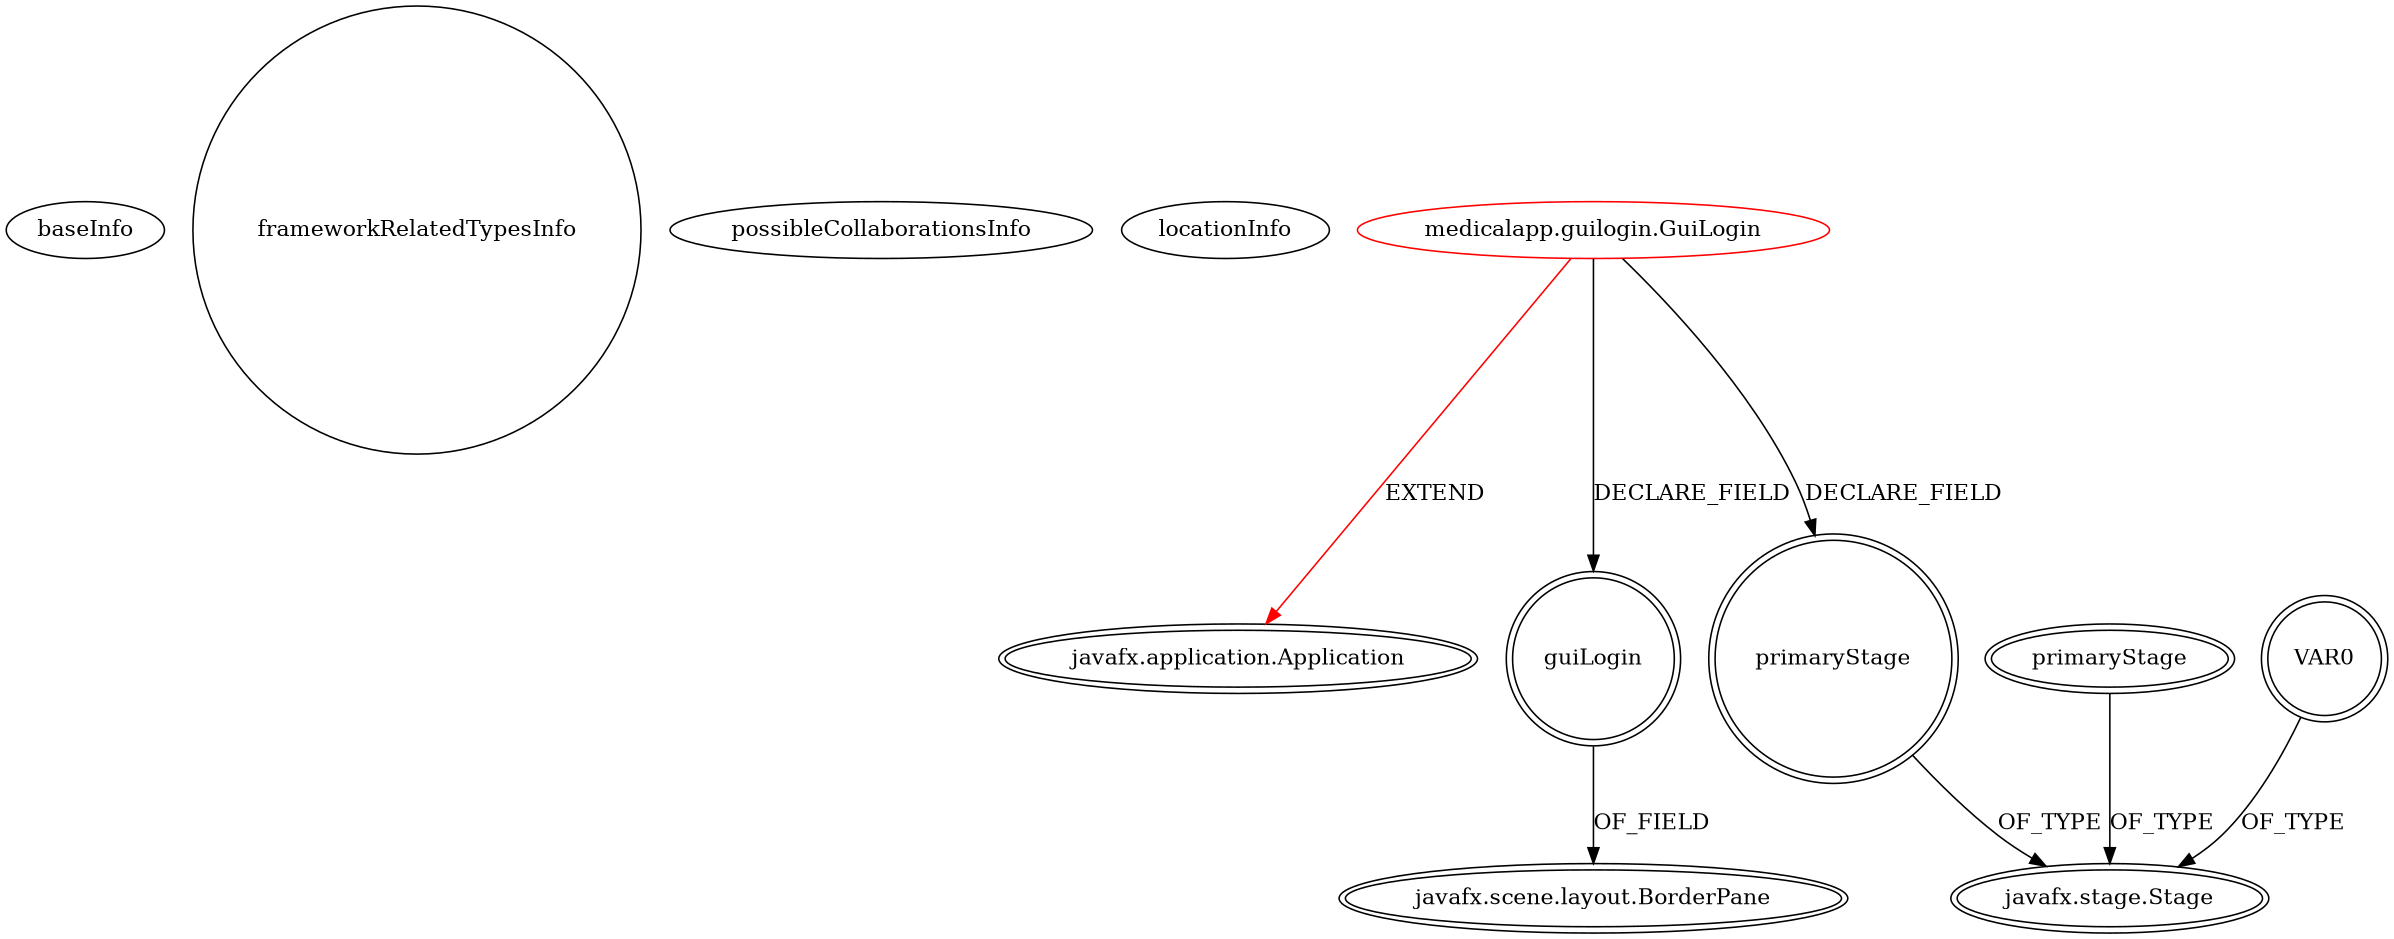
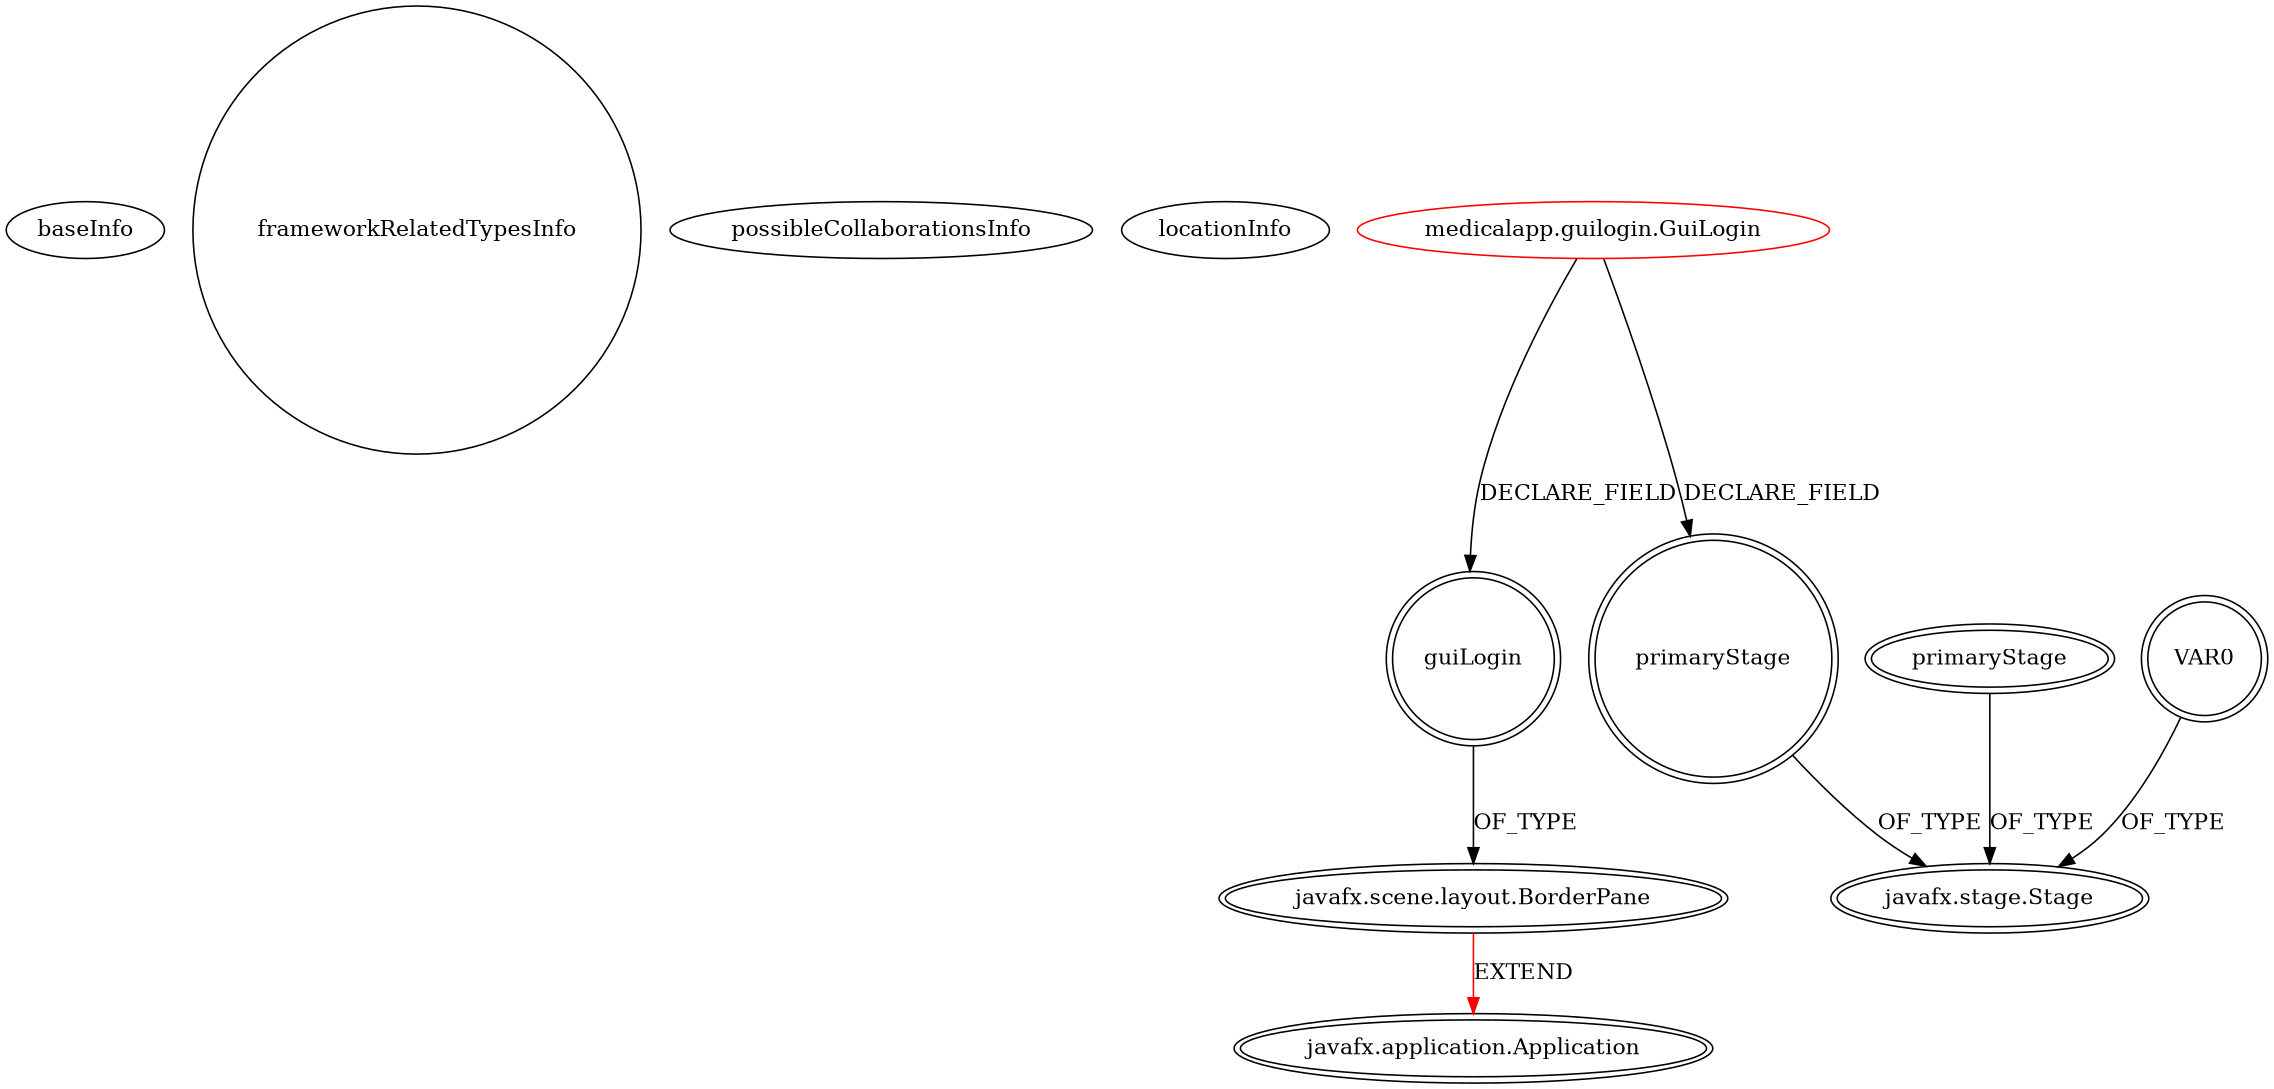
  digraph {
    fontname="DejaVu Serif"
    node [fontname="DejaVu Serif" isFrameworkType=true peripheries=2]
    edge [fontname="DejaVu Serif"]
    baseInfo [category=extension_graph graphId=4036 isAnonymous=false possibleRelation=false isFrameworkType="" peripheries=""]
    frameworkRelatedTypesInfo [0="javafx.application.Application" shape=circle isFrameworkType="" peripheries=""]
    possibleCollaborationsInfo [isFrameworkType="" peripheries=""]
    locationInfo [contextSignature=GuiLogin filePath="/richardfeng2-MedicalApp/MedicalApp-master/src/medicalapp/guilogin/GuiLogin.java" graphId=4036 projectName="richardfeng2-MedicalApp" isFrameworkType="" peripheries=""]
    n5 [color=red isFrameworkType=false label="medicalapp.guilogin.GuiLogin" vertexType=ROOT_CLIENT_CLASS_DECLARATION peripheries=""]
    n6 [label="javafx.application.Application" vertexType=FRAMEWORK_CLASS_TYPE]
    n7 [label=guiLogin shape=circle vertexType=FIELD_DECLARATION]
    n8 [label=primaryStage shape=circle vertexType=FIELD_DECLARATION]
    n9 [label="javafx.scene.layout.BorderPane" vertexType=FRAMEWORK_CLASS_TYPE]
    n10 [label="javafx.stage.Stage" vertexType=FRAMEWORK_CLASS_TYPE]
    n11 [label=primaryStage vertexType=PARAMETER_DECLARATION]
    n12 [label=VAR0 shape=circle vertexType=VARIABLE_EXPRESION]
-   n5 -> n6 [color=red label=EXTEND]
+   n9 -> n6 [color=red label=EXTEND]
    n5 -> n7 [label=DECLARE_FIELD]
    n5 -> n8 [label=DECLARE_FIELD]
-   n7 -> n9 [label=OF_FIELD]
+   n7 -> n9 [label=OF_TYPE]
    n8 -> n10 [label=OF_TYPE]
    n11 -> n10 [label=OF_TYPE]
    n12 -> n10 [label=OF_TYPE]
  }
